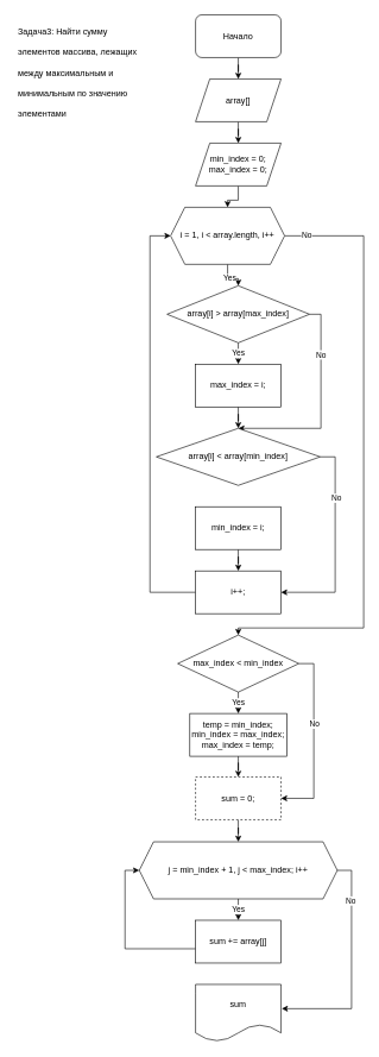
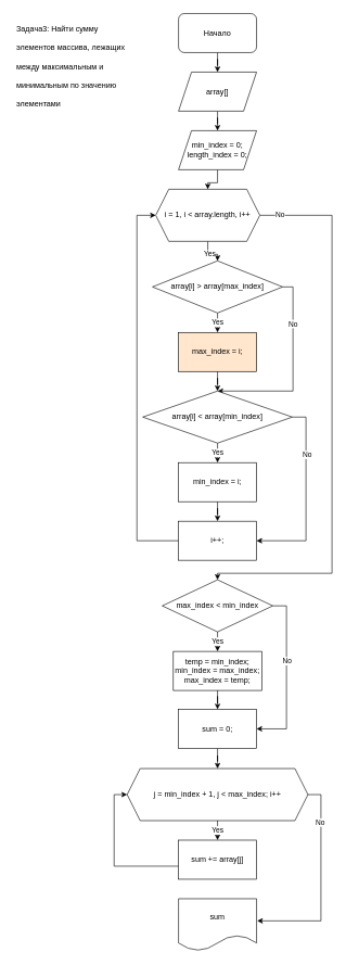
  <mxCell id="0" />
  <mxCell id="1" parent="0" />
  <mxCell id="2" value="" style="edgeStyle=orthogonalEdgeStyle;rounded=0;orthogonalLoop=1;jettySize=auto;html=1;" parent="1" source="3" target="5" edge="1"><mxGeometry relative="1" as="geometry" /></mxCell>
  <mxCell id="3" value="Начало" style="rounded=1;whiteSpace=wrap;html=1;" parent="1" vertex="1"><mxGeometry x="274" y="20" width="120" height="60" as="geometry" /></mxCell>
  <mxCell id="4" value="" style="edgeStyle=orthogonalEdgeStyle;rounded=0;orthogonalLoop=1;jettySize=auto;html=1;" parent="1" source="5" target="7" edge="1"><mxGeometry relative="1" as="geometry" /></mxCell>
  <mxCell id="5" value="array[]" style="shape=parallelogram;perimeter=parallelogramPerimeter;whiteSpace=wrap;html=1;fixedSize=1;" parent="1" vertex="1"><mxGeometry x="274" y="110" width="120" height="60" as="geometry" /></mxCell>
  <mxCell id="6" value="" style="edgeStyle=orthogonalEdgeStyle;rounded=0;orthogonalLoop=1;jettySize=auto;html=1;" parent="1" source="7" target="11" edge="1"><mxGeometry relative="1" as="geometry" /></mxCell>
- <mxCell id="7" value="min_index = 0;&lt;br&gt;max_index = 0;" style="shape=parallelogram;perimeter=parallelogramPerimeter;whiteSpace=wrap;html=1;fixedSize=1;" parent="1" vertex="1"><mxGeometry x="274" y="200" width="120" height="60" as="geometry" /></mxCell>
+ <mxCell id="7" value="min_index = 0;&lt;br&gt;length_index = 0;" style="shape=parallelogram;perimeter=parallelogramPerimeter;whiteSpace=wrap;html=1;fixedSize=1;" parent="1" vertex="1"><mxGeometry x="274" y="200" width="120" height="60" as="geometry" /></mxCell>
  <mxCell id="8" value="Yes" style="edgeStyle=orthogonalEdgeStyle;rounded=0;orthogonalLoop=1;jettySize=auto;html=1;" parent="1" source="11" target="15" edge="1"><mxGeometry relative="1" as="geometry" /></mxCell>
  <mxCell id="9" style="edgeStyle=orthogonalEdgeStyle;rounded=0;orthogonalLoop=1;jettySize=auto;html=1;entryX=0.5;entryY=0;entryDx=0;entryDy=0;" parent="1" source="11" target="30" edge="1"><mxGeometry relative="1" as="geometry"><Array as="points"><mxPoint x="510" y="330" /><mxPoint x="510" y="880" /><mxPoint x="334" y="880" /></Array></mxGeometry></mxCell>
  <mxCell id="10" value="No" style="edgeLabel;html=1;align=center;verticalAlign=middle;resizable=0;points=[];" parent="9" vertex="1" connectable="0"><mxGeometry x="-0.93" y="2" relative="1" as="geometry"><mxPoint as="offset" /></mxGeometry></mxCell>
  <mxCell id="11" value="i = 1, i &amp;lt; array.length, i++" style="shape=hexagon;perimeter=hexagonPerimeter2;whiteSpace=wrap;html=1;fixedSize=1;" parent="1" vertex="1"><mxGeometry x="239" y="290" width="160" height="80" as="geometry" /></mxCell>
  <mxCell id="12" value="Yes" style="edgeStyle=orthogonalEdgeStyle;rounded=0;orthogonalLoop=1;jettySize=auto;html=1;" parent="1" source="15" target="17" edge="1"><mxGeometry relative="1" as="geometry" /></mxCell>
  <mxCell id="13" style="edgeStyle=orthogonalEdgeStyle;rounded=0;orthogonalLoop=1;jettySize=auto;html=1;entryX=0.5;entryY=0;entryDx=0;entryDy=0;" parent="1" source="15" target="21" edge="1"><mxGeometry relative="1" as="geometry"><mxPoint x="450" y="610" as="targetPoint" /><Array as="points"><mxPoint x="450" y="440" /><mxPoint x="450" y="600" /></Array></mxGeometry></mxCell>
  <mxCell id="14" value="No" style="edgeLabel;html=1;align=center;verticalAlign=middle;resizable=0;points=[];" parent="13" vertex="1" connectable="0"><mxGeometry x="-0.507" y="-1" relative="1" as="geometry"><mxPoint as="offset" /></mxGeometry></mxCell>
  <mxCell id="15" value="array[i] &amp;gt; array[max_index]" style="rhombus;whiteSpace=wrap;html=1;" parent="1" vertex="1"><mxGeometry x="234" y="400" width="200" height="80" as="geometry" /></mxCell>
  <mxCell id="16" value="" style="edgeStyle=orthogonalEdgeStyle;rounded=0;orthogonalLoop=1;jettySize=auto;html=1;" parent="1" source="17" target="21" edge="1"><mxGeometry relative="1" as="geometry" /></mxCell>
- <mxCell id="17" value="max_index = i;" style="rounded=0;whiteSpace=wrap;html=1;" parent="1" vertex="1"><mxGeometry x="274" y="510" width="120" height="60" as="geometry" /></mxCell>
+ <mxCell id="17" value="max_index = i;" style="rounded=0;whiteSpace=wrap;html=1;fillColor=#ffe6cc;" parent="1" vertex="1"><mxGeometry x="274" y="510" width="120" height="60" as="geometry" /></mxCell>
+ <mxCell id="18" value="Yes" style="edgeStyle=orthogonalEdgeStyle;rounded=0;orthogonalLoop=1;jettySize=auto;html=1;" parent="1" source="21" target="23" edge="1"><mxGeometry relative="1" as="geometry" /></mxCell>
  <mxCell id="19" style="edgeStyle=orthogonalEdgeStyle;rounded=0;orthogonalLoop=1;jettySize=auto;html=1;entryX=1;entryY=0.5;entryDx=0;entryDy=0;" parent="1" source="21" target="25" edge="1"><mxGeometry relative="1" as="geometry"><Array as="points"><mxPoint x="470" y="640" /><mxPoint x="470" y="830" /></Array></mxGeometry></mxCell>
  <mxCell id="20" value="No" style="edgeLabel;html=1;align=center;verticalAlign=middle;resizable=0;points=[];" parent="19" vertex="1" connectable="0"><mxGeometry x="-0.456" y="1" relative="1" as="geometry"><mxPoint as="offset" /></mxGeometry></mxCell>
  <mxCell id="21" value="array[i] &amp;lt; array[min_index]" style="rhombus;whiteSpace=wrap;html=1;" parent="1" vertex="1"><mxGeometry x="219" y="600" width="230" height="80" as="geometry" /></mxCell>
  <mxCell id="22" value="" style="edgeStyle=orthogonalEdgeStyle;rounded=0;orthogonalLoop=1;jettySize=auto;html=1;" parent="1" source="23" target="25" edge="1"><mxGeometry relative="1" as="geometry" /></mxCell>
  <mxCell id="23" value="min_index = i;" style="rounded=0;whiteSpace=wrap;html=1;" parent="1" vertex="1"><mxGeometry x="274" y="710" width="120" height="60" as="geometry" /></mxCell>
  <mxCell id="24" style="edgeStyle=orthogonalEdgeStyle;rounded=0;orthogonalLoop=1;jettySize=auto;html=1;entryX=0;entryY=0.5;entryDx=0;entryDy=0;" parent="1" source="25" target="11" edge="1"><mxGeometry relative="1" as="geometry"><Array as="points"><mxPoint x="210" y="830" /><mxPoint x="210" y="330" /></Array></mxGeometry></mxCell>
  <mxCell id="25" value="i++;" style="rounded=0;whiteSpace=wrap;html=1;" parent="1" vertex="1"><mxGeometry x="274" y="800" width="120" height="60" as="geometry" /></mxCell>
  <mxCell id="26" value="&lt;h1&gt;&lt;span style=&quot;font-size: 12px; font-weight: 400;&quot;&gt;Задача3: Найти сумму элементов массива, лежащих между максимальным и минимальным по значению элементами&lt;/span&gt;&lt;/h1&gt;&lt;div&gt;&lt;span style=&quot;font-size: 12px; font-weight: 400;&quot;&gt;&lt;br&gt;&lt;/span&gt;&lt;/div&gt;" style="text;html=1;strokeColor=none;fillColor=none;spacing=5;spacingTop=-20;whiteSpace=wrap;overflow=hidden;rounded=0;" parent="1" vertex="1"><mxGeometry x="20" y="20" width="190" height="150" as="geometry" /></mxCell>
  <mxCell id="27" style="edgeStyle=orthogonalEdgeStyle;rounded=0;orthogonalLoop=1;jettySize=auto;html=1;entryX=1;entryY=0.5;entryDx=0;entryDy=0;" parent="1" source="30" target="38" edge="1"><mxGeometry relative="1" as="geometry"><Array as="points"><mxPoint x="440" y="930" /><mxPoint x="440" y="1119" /></Array></mxGeometry></mxCell>
  <mxCell id="28" value="No" style="edgeLabel;html=1;align=center;verticalAlign=middle;resizable=0;points=[];" parent="27" vertex="1" connectable="0"><mxGeometry x="-0.18" relative="1" as="geometry"><mxPoint as="offset" /></mxGeometry></mxCell>
  <mxCell id="29" value="Yes" style="edgeStyle=orthogonalEdgeStyle;rounded=0;orthogonalLoop=1;jettySize=auto;html=1;entryX=0.5;entryY=0;entryDx=0;entryDy=0;" parent="1" source="30" target="32" edge="1"><mxGeometry relative="1" as="geometry" /></mxCell>
  <mxCell id="30" value="max_index &amp;lt; min_index" style="rhombus;whiteSpace=wrap;html=1;" parent="1" vertex="1"><mxGeometry x="249" y="890" width="170" height="80" as="geometry" /></mxCell>
  <mxCell id="31" value="" style="edgeStyle=orthogonalEdgeStyle;rounded=0;orthogonalLoop=1;jettySize=auto;html=1;" parent="1" source="32" target="38" edge="1"><mxGeometry relative="1" as="geometry" /></mxCell>
  <mxCell id="32" value="temp = min_index;&lt;br&gt;min_index = max_index;&lt;br&gt;max_index = temp;" style="rounded=0;whiteSpace=wrap;html=1;" parent="1" vertex="1"><mxGeometry x="266" y="1000" width="136" height="60" as="geometry" /></mxCell>
  <mxCell id="33" value="Yes" style="edgeStyle=orthogonalEdgeStyle;rounded=0;orthogonalLoop=1;jettySize=auto;html=1;" parent="1" source="36" target="40" edge="1"><mxGeometry relative="1" as="geometry" /></mxCell>
  <mxCell id="34" style="edgeStyle=orthogonalEdgeStyle;rounded=0;orthogonalLoop=1;jettySize=auto;html=1;entryX=1.008;entryY=0.425;entryDx=0;entryDy=0;entryPerimeter=0;" parent="1" source="36" target="41" edge="1"><mxGeometry relative="1" as="geometry"><Array as="points"><mxPoint x="493" y="1220" /><mxPoint x="493" y="1414" /></Array></mxGeometry></mxCell>
  <mxCell id="35" value="No" style="edgeLabel;html=1;align=center;verticalAlign=middle;resizable=0;points=[];" parent="34" vertex="1" connectable="0"><mxGeometry x="-0.603" y="-2" relative="1" as="geometry"><mxPoint as="offset" /></mxGeometry></mxCell>
  <mxCell id="36" value="j = min_index + 1, j &amp;lt; max_index; i++" style="shape=hexagon;perimeter=hexagonPerimeter2;whiteSpace=wrap;html=1;fixedSize=1;" parent="1" vertex="1"><mxGeometry x="195" y="1180" width="278" height="80" as="geometry" /></mxCell>
  <mxCell id="37" value="" style="edgeStyle=orthogonalEdgeStyle;rounded=0;orthogonalLoop=1;jettySize=auto;html=1;" parent="1" source="38" target="36" edge="1"><mxGeometry relative="1" as="geometry" /></mxCell>
- <mxCell id="38" value="sum = 0;" style="rounded=0;whiteSpace=wrap;html=1;dashed=1;" parent="1" vertex="1"><mxGeometry x="274" y="1089" width="120" height="60" as="geometry" /></mxCell>
+ <mxCell id="38" value="sum = 0;" style="rounded=0;whiteSpace=wrap;html=1;" parent="1" vertex="1"><mxGeometry x="274" y="1089" width="120" height="60" as="geometry" /></mxCell>
  <mxCell id="39" style="edgeStyle=orthogonalEdgeStyle;rounded=0;orthogonalLoop=1;jettySize=auto;html=1;entryX=0;entryY=0.5;entryDx=0;entryDy=0;" parent="1" source="40" target="36" edge="1"><mxGeometry relative="1" as="geometry"><mxPoint x="180" y="1220" as="targetPoint" /><Array as="points"><mxPoint x="175" y="1330" /><mxPoint x="175" y="1220" /></Array></mxGeometry></mxCell>
  <mxCell id="40" value="sum += array[j]" style="rounded=0;whiteSpace=wrap;html=1;" parent="1" vertex="1"><mxGeometry x="274" y="1290" width="120" height="60" as="geometry" /></mxCell>
  <mxCell id="41" value="sum" style="shape=document;whiteSpace=wrap;html=1;boundedLbl=1;" parent="1" vertex="1"><mxGeometry x="274" y="1380" width="120" height="80" as="geometry" /></mxCell>
